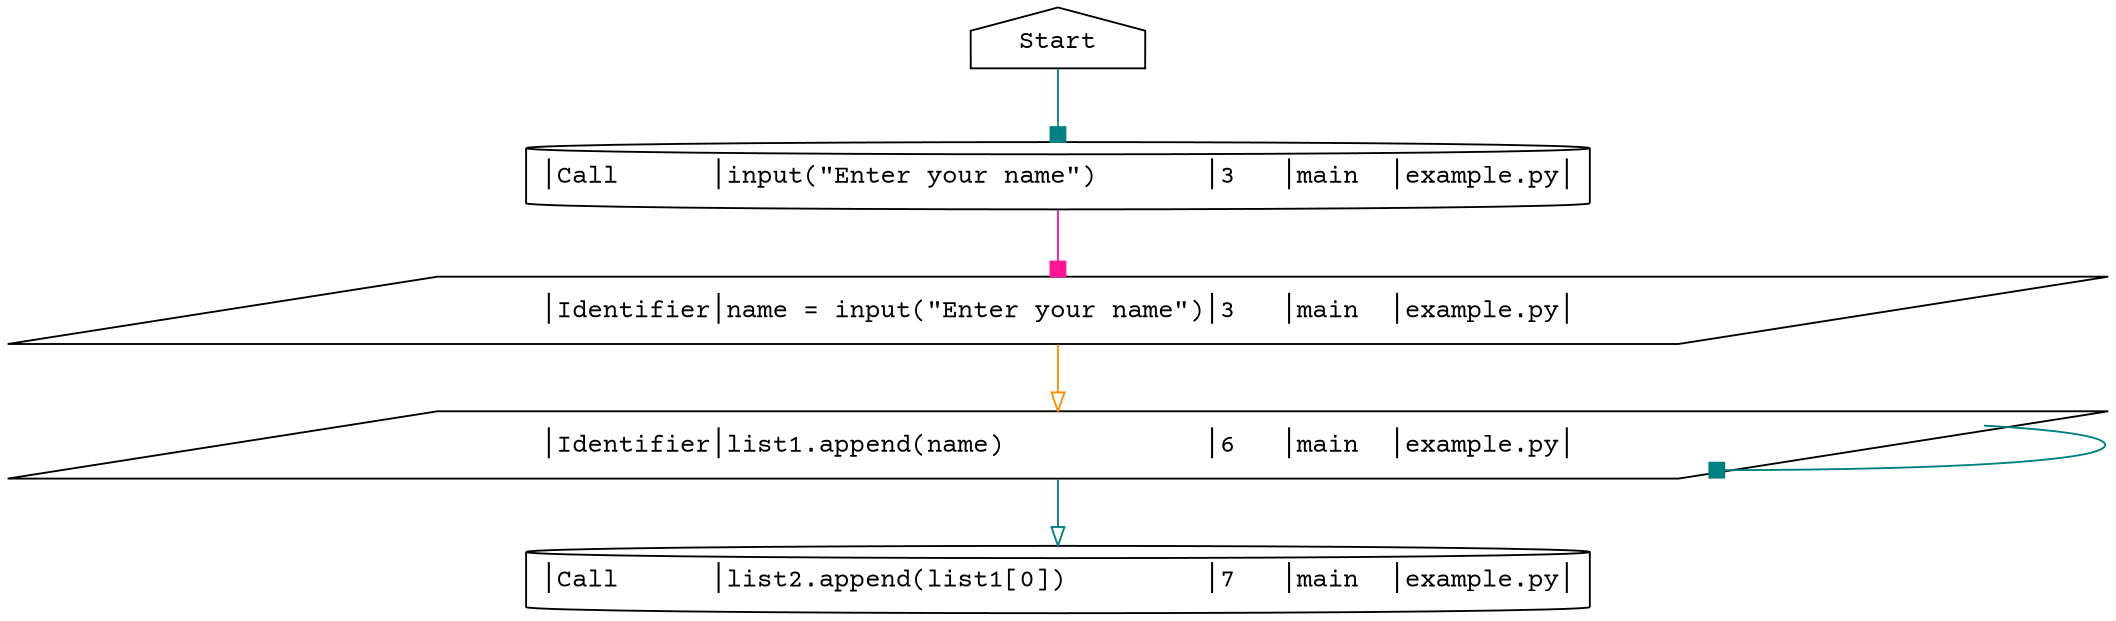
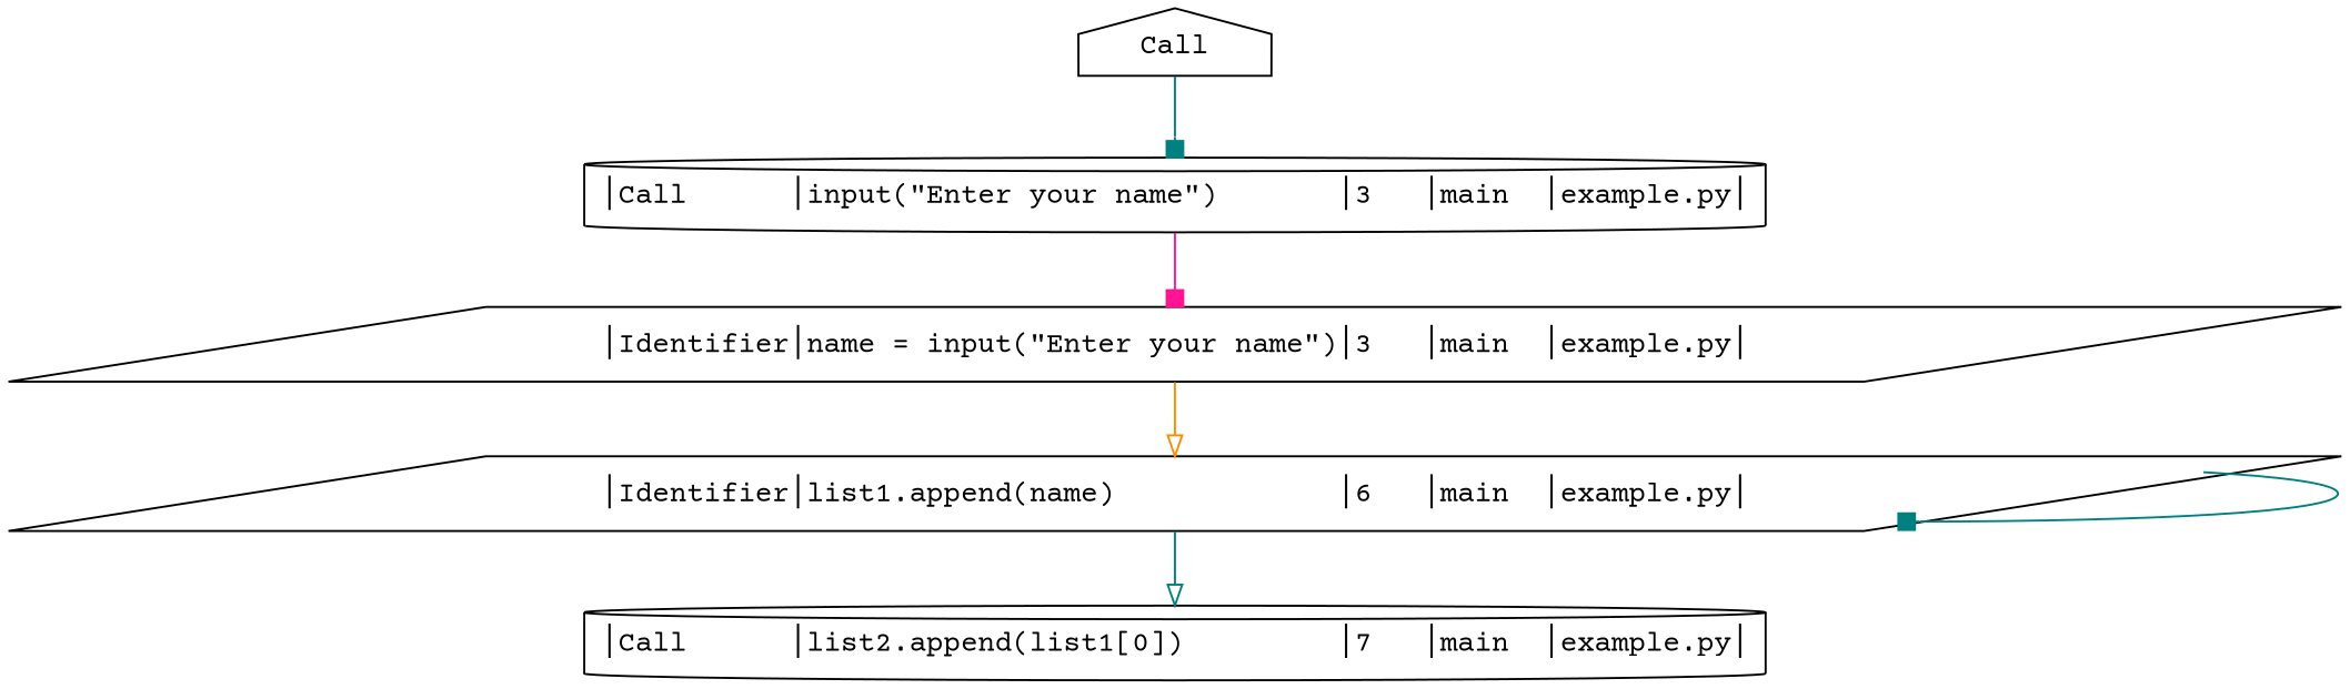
  digraph {
    fontname="Courier Prime"
    node [shape=cylinder fontname="Courier Prime"]
    edge [color=teal style=solid arrowhead=box fontname="Courier Prime"]
-   Start [shape=house]
+   Start [shape=house label=Call]
    "│Call      │input(\"Enter your name\")       │3   │main  │example.py│"
    "│Identifier│name = input(\"Enter your name\")│3   │main  │example.py│" [shape=parallelogram]
    "│Identifier│list1.append(name)             │6   │main  │example.py│" [shape=parallelogram]
    "│Call      │list2.append(list1[0])         │7   │main  │example.py│"
    Start -> "│Call      │input(\"Enter your name\")       │3   │main  │example.py│"
    "│Call      │input(\"Enter your name\")       │3   │main  │example.py│" -> "│Identifier│name = input(\"Enter your name\")│3   │main  │example.py│" [color=deeppink]
    "│Identifier│name = input(\"Enter your name\")│3   │main  │example.py│" -> "│Identifier│list1.append(name)             │6   │main  │example.py│" [color=darkorange arrowhead=onormal]
    "│Identifier│list1.append(name)             │6   │main  │example.py│" -> "│Identifier│list1.append(name)             │6   │main  │example.py│"
    "│Identifier│list1.append(name)             │6   │main  │example.py│" -> "│Call      │list2.append(list1[0])         │7   │main  │example.py│" [arrowhead=onormal]
  }
